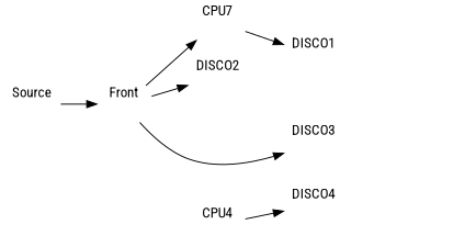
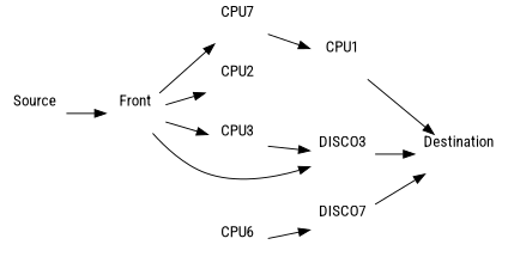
  digraph {
    fontname="Roboto Condensed"
    rankdir=LR
    node [fontname="Roboto Condensed" labelloc=t shape=plaintext]
    edge [fontname="Roboto Condensed"]
    n1 [label=Source]
    n2 [label=Front]
    n3 [label=CPU7]
-   n4 [label=DISCO2]
+   n4 [label=CPU2]
+   n5 [label=CPU3]
    n6 [label=DISCO3]
-   n7 [label=DISCO1]
-   n8 [label=CPU4]
-   n9 [label=DISCO4]
+   n7 [label=CPU1]
+   n8 [label=CPU6]
+   n9 [label=DISCO7]
+   n10 [label=Destination]
    n1 -> n2
    n2 -> n3
    n2 -> n4
+   n2 -> n5
    n2 -> n6
    n3 -> n7
+   n5 -> n6
+   n6 -> n10
+   n7 -> n10
    n8 -> n9
+   n9 -> n10
  }
